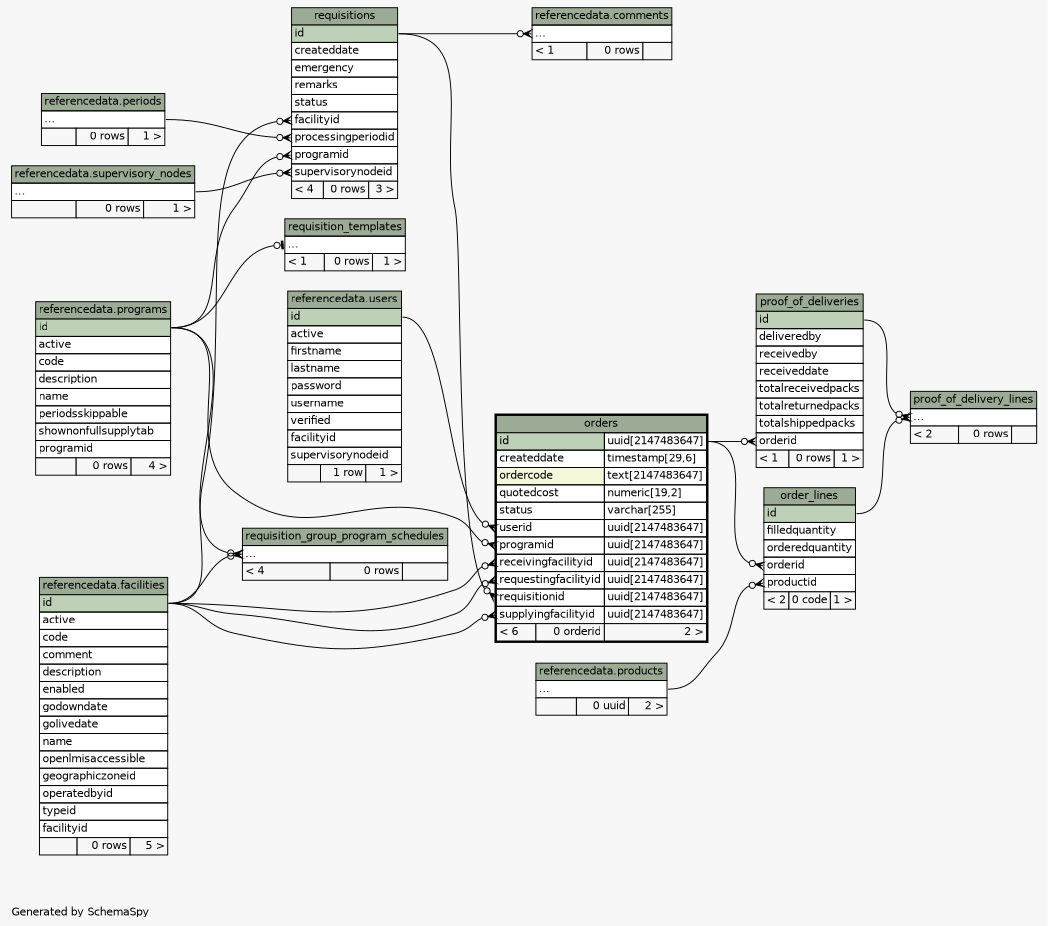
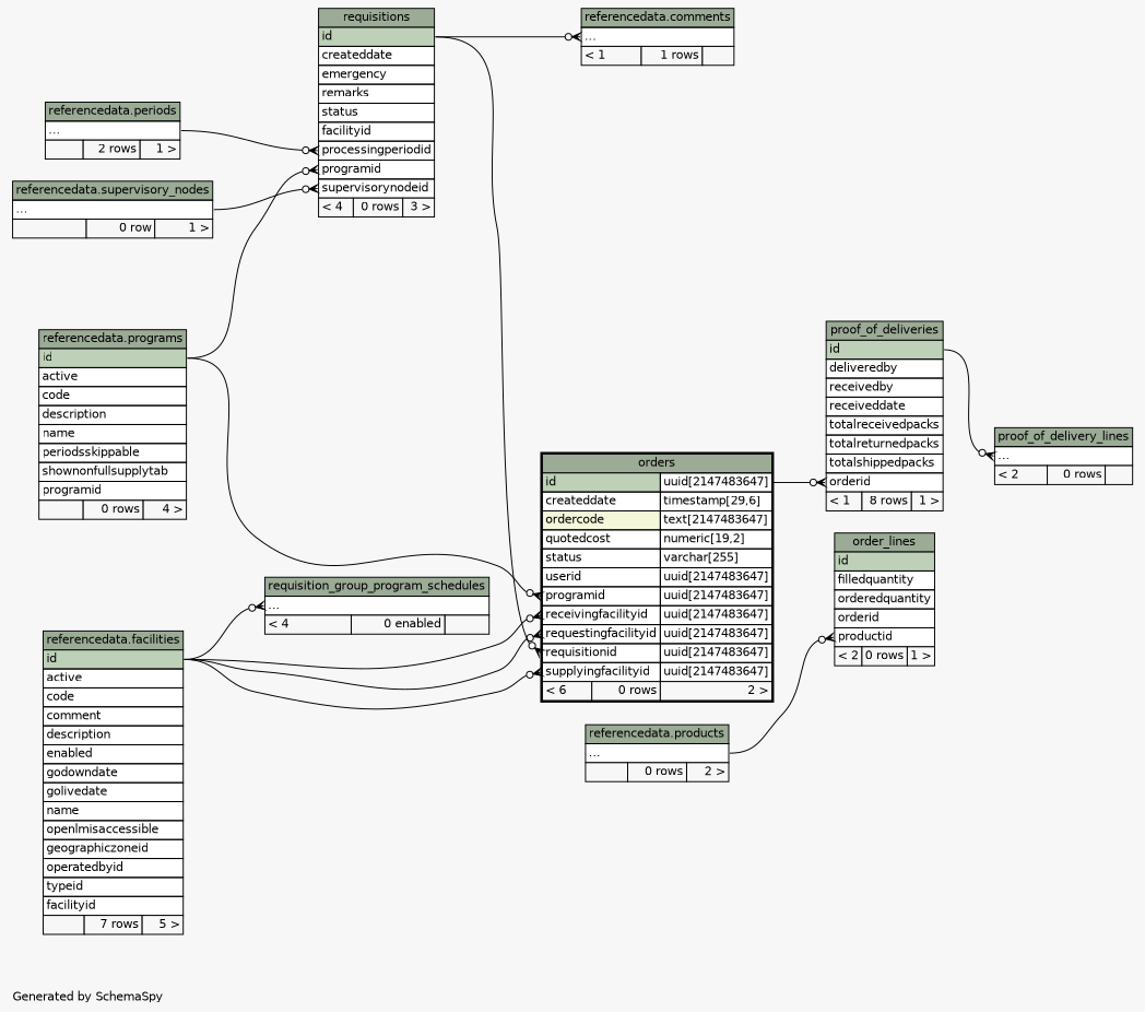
  digraph {
    bgcolor="#f7f7f7"
    fontname=Helvetica
    fontsize=11
    label="\nGenerated by SchemaSpy"
    labeljust=l
    nodesep=0.18
    rankdir=RL
    ranksep=0.46
    node [fontname=Helvetica fontsize=11 shape=plaintext]
    edge [arrowhead=none arrowsize=0.8 arrowtail=crowodot dir=back headport="id:e" tailport="elipses:w"]
-   n1 [label=<     <TABLE BORDER="0" CELLBORDER="1" CELLSPACING="0" BGCOLOR="#ffffff">       <TR><TD COLSPAN="3" BGCOLOR="#9bab96" ALIGN="CENTER">referencedata.comments</TD></TR>       <TR><TD PORT="elipses" COLSPAN="3" ALIGN="LEFT">...</TD></TR>       <TR><TD ALIGN="LEFT" BGCOLOR="#f7f7f7">&lt; 1</TD><TD ALIGN="RIGHT" BGCOLOR="#f7f7f7">0 rows</TD><TD ALIGN="RIGHT" BGCOLOR="#f7f7f7">  </TD></TR>     </TABLE>>]
+   n1 [label=<     <TABLE BORDER="0" CELLBORDER="1" CELLSPACING="0" BGCOLOR="#ffffff">       <TR><TD COLSPAN="3" BGCOLOR="#9bab96" ALIGN="CENTER">referencedata.comments</TD></TR>       <TR><TD PORT="elipses" COLSPAN="3" ALIGN="LEFT">...</TD></TR>       <TR><TD ALIGN="LEFT" BGCOLOR="#f7f7f7">&lt; 1</TD><TD ALIGN="RIGHT" BGCOLOR="#f7f7f7">1 rows</TD><TD ALIGN="RIGHT" BGCOLOR="#f7f7f7">  </TD></TR>     </TABLE>>]
    n2 [label=<     <TABLE BORDER="0" CELLBORDER="1" CELLSPACING="0" BGCOLOR="#ffffff">       <TR><TD COLSPAN="3" BGCOLOR="#9bab96" ALIGN="CENTER">requisitions</TD></TR>       <TR><TD PORT="id" COLSPAN="3" BGCOLOR="#bed1b8" ALIGN="LEFT">id</TD></TR>       <TR><TD PORT="createddate" COLSPAN="3" ALIGN="LEFT">createddate</TD></TR>       <TR><TD PORT="emergency" COLSPAN="3" ALIGN="LEFT">emergency</TD></TR>       <TR><TD PORT="remarks" COLSPAN="3" ALIGN="LEFT">remarks</TD></TR>       <TR><TD PORT="status" COLSPAN="3" ALIGN="LEFT">status</TD></TR>       <TR><TD PORT="facilityid" COLSPAN="3" ALIGN="LEFT">facilityid</TD></TR>       <TR><TD PORT="processingperiodid" COLSPAN="3" ALIGN="LEFT">processingperiodid</TD></TR>       <TR><TD PORT="programid" COLSPAN="3" ALIGN="LEFT">programid</TD></TR>       <TR><TD PORT="supervisorynodeid" COLSPAN="3" ALIGN="LEFT">supervisorynodeid</TD></TR>       <TR><TD ALIGN="LEFT" BGCOLOR="#f7f7f7">&lt; 4</TD><TD ALIGN="RIGHT" BGCOLOR="#f7f7f7">0 rows</TD><TD ALIGN="RIGHT" BGCOLOR="#f7f7f7">3 &gt;</TD></TR>     </TABLE>>]
    n3 [label=<     <TABLE BORDER="0" CELLBORDER="1" CELLSPACING="0" BGCOLOR="#ffffff">       <TR><TD COLSPAN="3" BGCOLOR="#9bab96" ALIGN="CENTER">referencedata.programs</TD></TR>       <TR><TD PORT="id" COLSPAN="3" BGCOLOR="#bed1b8" ALIGN="LEFT">id</TD></TR>       <TR><TD PORT="active" COLSPAN="3" ALIGN="LEFT">active</TD></TR>       <TR><TD PORT="code" COLSPAN="3" ALIGN="LEFT">code</TD></TR>       <TR><TD PORT="description" COLSPAN="3" ALIGN="LEFT">description</TD></TR>       <TR><TD PORT="name" COLSPAN="3" ALIGN="LEFT">name</TD></TR>       <TR><TD PORT="periodsskippable" COLSPAN="3" ALIGN="LEFT">periodsskippable</TD></TR>       <TR><TD PORT="shownonfullsupplytab" COLSPAN="3" ALIGN="LEFT">shownonfullsupplytab</TD></TR>       <TR><TD PORT="programid" COLSPAN="3" ALIGN="LEFT">programid</TD></TR>       <TR><TD ALIGN="LEFT" BGCOLOR="#f7f7f7">  </TD><TD ALIGN="RIGHT" BGCOLOR="#f7f7f7">0 rows</TD><TD ALIGN="RIGHT" BGCOLOR="#f7f7f7">4 &gt;</TD></TR>     </TABLE>>]
-   n4 [label=<     <TABLE BORDER="0" CELLBORDER="1" CELLSPACING="0" BGCOLOR="#ffffff">       <TR><TD COLSPAN="3" BGCOLOR="#9bab96" ALIGN="CENTER">referencedata.facilities</TD></TR>       <TR><TD PORT="id" COLSPAN="3" BGCOLOR="#bed1b8" ALIGN="LEFT">id</TD></TR>       <TR><TD PORT="active" COLSPAN="3" ALIGN="LEFT">active</TD></TR>       <TR><TD PORT="code" COLSPAN="3" ALIGN="LEFT">code</TD></TR>       <TR><TD PORT="comment" COLSPAN="3" ALIGN="LEFT">comment</TD></TR>       <TR><TD PORT="description" COLSPAN="3" ALIGN="LEFT">description</TD></TR>       <TR><TD PORT="enabled" COLSPAN="3" ALIGN="LEFT">enabled</TD></TR>       <TR><TD PORT="godowndate" COLSPAN="3" ALIGN="LEFT">godowndate</TD></TR>       <TR><TD PORT="golivedate" COLSPAN="3" ALIGN="LEFT">golivedate</TD></TR>       <TR><TD PORT="name" COLSPAN="3" ALIGN="LEFT">name</TD></TR>       <TR><TD PORT="openlmisaccessible" COLSPAN="3" ALIGN="LEFT">openlmisaccessible</TD></TR>       <TR><TD PORT="geographiczoneid" COLSPAN="3" ALIGN="LEFT">geographiczoneid</TD></TR>       <TR><TD PORT="operatedbyid" COLSPAN="3" ALIGN="LEFT">operatedbyid</TD></TR>       <TR><TD PORT="typeid" COLSPAN="3" ALIGN="LEFT">typeid</TD></TR>       <TR><TD PORT="facilityid" COLSPAN="3" ALIGN="LEFT">facilityid</TD></TR>       <TR><TD ALIGN="LEFT" BGCOLOR="#f7f7f7">  </TD><TD ALIGN="RIGHT" BGCOLOR="#f7f7f7">0 rows</TD><TD ALIGN="RIGHT" BGCOLOR="#f7f7f7">5 &gt;</TD></TR>     </TABLE>>]
-   n5 [label=<     <TABLE BORDER="0" CELLBORDER="1" CELLSPACING="0" BGCOLOR="#ffffff">       <TR><TD COLSPAN="3" BGCOLOR="#9bab96" ALIGN="CENTER">referencedata.periods</TD></TR>       <TR><TD PORT="elipses" COLSPAN="3" ALIGN="LEFT">...</TD></TR>       <TR><TD ALIGN="LEFT" BGCOLOR="#f7f7f7">  </TD><TD ALIGN="RIGHT" BGCOLOR="#f7f7f7">0 rows</TD><TD ALIGN="RIGHT" BGCOLOR="#f7f7f7">1 &gt;</TD></TR>     </TABLE>>]
-   n6 [label=<     <TABLE BORDER="0" CELLBORDER="1" CELLSPACING="0" BGCOLOR="#ffffff">       <TR><TD COLSPAN="3" BGCOLOR="#9bab96" ALIGN="CENTER">referencedata.supervisory_nodes</TD></TR>       <TR><TD PORT="elipses" COLSPAN="3" ALIGN="LEFT">...</TD></TR>       <TR><TD ALIGN="LEFT" BGCOLOR="#f7f7f7">  </TD><TD ALIGN="RIGHT" BGCOLOR="#f7f7f7">0 rows</TD><TD ALIGN="RIGHT" BGCOLOR="#f7f7f7">1 &gt;</TD></TR>     </TABLE>>]
-   n7 [label=<     <TABLE BORDER="0" CELLBORDER="1" CELLSPACING="0" BGCOLOR="#ffffff">       <TR><TD COLSPAN="3" BGCOLOR="#9bab96" ALIGN="CENTER">order_lines</TD></TR>       <TR><TD PORT="id" COLSPAN="3" BGCOLOR="#bed1b8" ALIGN="LEFT">id</TD></TR>       <TR><TD PORT="filledquantity" COLSPAN="3" ALIGN="LEFT">filledquantity</TD></TR>       <TR><TD PORT="orderedquantity" COLSPAN="3" ALIGN="LEFT">orderedquantity</TD></TR>       <TR><TD PORT="orderid" COLSPAN="3" ALIGN="LEFT">orderid</TD></TR>       <TR><TD PORT="productid" COLSPAN="3" ALIGN="LEFT">productid</TD></TR>       <TR><TD ALIGN="LEFT" BGCOLOR="#f7f7f7">&lt; 2</TD><TD ALIGN="RIGHT" BGCOLOR="#f7f7f7">0 code</TD><TD ALIGN="RIGHT" BGCOLOR="#f7f7f7">1 &gt;</TD></TR>     </TABLE>>]
-   n8 [label=<     <TABLE BORDER="2" CELLBORDER="1" CELLSPACING="0" BGCOLOR="#ffffff">       <TR><TD COLSPAN="3" BGCOLOR="#9bab96" ALIGN="CENTER">orders</TD></TR>       <TR><TD PORT="id" COLSPAN="2" BGCOLOR="#bed1b8" ALIGN="LEFT">id</TD><TD PORT="id.type" ALIGN="LEFT">uuid[2147483647]</TD></TR>       <TR><TD PORT="createddate" COLSPAN="2" ALIGN="LEFT">createddate</TD><TD PORT="createddate.type" ALIGN="LEFT">timestamp[29,6]</TD></TR>       <TR><TD PORT="ordercode" COLSPAN="2" BGCOLOR="#f4f7da" ALIGN="LEFT">ordercode</TD><TD PORT="ordercode.type" ALIGN="LEFT">text[2147483647]</TD></TR>       <TR><TD PORT="quotedcost" COLSPAN="2" ALIGN="LEFT">quotedcost</TD><TD PORT="quotedcost.type" ALIGN="LEFT">numeric[19,2]</TD></TR>       <TR><TD PORT="status" COLSPAN="2" ALIGN="LEFT">status</TD><TD PORT="status.type" ALIGN="LEFT">varchar[255]</TD></TR>       <TR><TD PORT="userid" COLSPAN="2" ALIGN="LEFT">userid</TD><TD PORT="userid.type" ALIGN="LEFT">uuid[2147483647]</TD></TR>       <TR><TD PORT="programid" COLSPAN="2" ALIGN="LEFT">programid</TD><TD PORT="programid.type" ALIGN="LEFT">uuid[2147483647]</TD></TR>       <TR><TD PORT="receivingfacilityid" COLSPAN="2" ALIGN="LEFT">receivingfacilityid</TD><TD PORT="receivingfacilityid.type" ALIGN="LEFT">uuid[2147483647]</TD></TR>       <TR><TD PORT="requestingfacilityid" COLSPAN="2" ALIGN="LEFT">requestingfacilityid</TD><TD PORT="requestingfacilityid.type" ALIGN="LEFT">uuid[2147483647]</TD></TR>       <TR><TD PORT="requisitionid" COLSPAN="2" ALIGN="LEFT">requisitionid</TD><TD PORT="requisitionid.type" ALIGN="LEFT">uuid[2147483647]</TD></TR>       <TR><TD PORT="supplyingfacilityid" COLSPAN="2" ALIGN="LEFT">supplyingfacilityid</TD><TD PORT="supplyingfacilityid.type" ALIGN="LEFT">uuid[2147483647]</TD></TR>       <TR><TD ALIGN="LEFT" BGCOLOR="#f7f7f7">&lt; 6</TD><TD ALIGN="RIGHT" BGCOLOR="#f7f7f7">0 orderid</TD><TD ALIGN="RIGHT" BGCOLOR="#f7f7f7">2 &gt;</TD></TR>     </TABLE>>]
-   n9 [label=<     <TABLE BORDER="0" CELLBORDER="1" CELLSPACING="0" BGCOLOR="#ffffff">       <TR><TD COLSPAN="3" BGCOLOR="#9bab96" ALIGN="CENTER">referencedata.products</TD></TR>       <TR><TD PORT="elipses" COLSPAN="3" ALIGN="LEFT">...</TD></TR>       <TR><TD ALIGN="LEFT" BGCOLOR="#f7f7f7">  </TD><TD ALIGN="RIGHT" BGCOLOR="#f7f7f7">0 uuid</TD><TD ALIGN="RIGHT" BGCOLOR="#f7f7f7">2 &gt;</TD></TR>     </TABLE>>]
-   n10 [label=<     <TABLE BORDER="0" CELLBORDER="1" CELLSPACING="0" BGCOLOR="#ffffff">       <TR><TD COLSPAN="3" BGCOLOR="#9bab96" ALIGN="CENTER">referencedata.users</TD></TR>       <TR><TD PORT="id" COLSPAN="3" BGCOLOR="#bed1b8" ALIGN="LEFT">id</TD></TR>       <TR><TD PORT="active" COLSPAN="3" ALIGN="LEFT">active</TD></TR>       <TR><TD PORT="firstname" COLSPAN="3" ALIGN="LEFT">firstname</TD></TR>       <TR><TD PORT="lastname" COLSPAN="3" ALIGN="LEFT">lastname</TD></TR>       <TR><TD PORT="password" COLSPAN="3" ALIGN="LEFT">password</TD></TR>       <TR><TD PORT="username" COLSPAN="3" ALIGN="LEFT">username</TD></TR>       <TR><TD PORT="verified" COLSPAN="3" ALIGN="LEFT">verified</TD></TR>       <TR><TD PORT="facilityid" COLSPAN="3" ALIGN="LEFT">facilityid</TD></TR>       <TR><TD PORT="supervisorynodeid" COLSPAN="3" ALIGN="LEFT">supervisorynodeid</TD></TR>       <TR><TD ALIGN="LEFT" BGCOLOR="#f7f7f7">  </TD><TD ALIGN="RIGHT" BGCOLOR="#f7f7f7">1 row</TD><TD ALIGN="RIGHT" BGCOLOR="#f7f7f7">1 &gt;</TD></TR>     </TABLE>>]
-   n11 [label=<     <TABLE BORDER="0" CELLBORDER="1" CELLSPACING="0" BGCOLOR="#ffffff">       <TR><TD COLSPAN="3" BGCOLOR="#9bab96" ALIGN="CENTER">proof_of_deliveries</TD></TR>       <TR><TD PORT="id" COLSPAN="3" BGCOLOR="#bed1b8" ALIGN="LEFT">id</TD></TR>       <TR><TD PORT="deliveredby" COLSPAN="3" ALIGN="LEFT">deliveredby</TD></TR>       <TR><TD PORT="receivedby" COLSPAN="3" ALIGN="LEFT">receivedby</TD></TR>       <TR><TD PORT="receiveddate" COLSPAN="3" ALIGN="LEFT">receiveddate</TD></TR>       <TR><TD PORT="totalreceivedpacks" COLSPAN="3" ALIGN="LEFT">totalreceivedpacks</TD></TR>       <TR><TD PORT="totalreturnedpacks" COLSPAN="3" ALIGN="LEFT">totalreturnedpacks</TD></TR>       <TR><TD PORT="totalshippedpacks" COLSPAN="3" ALIGN="LEFT">totalshippedpacks</TD></TR>       <TR><TD PORT="orderid" COLSPAN="3" ALIGN="LEFT">orderid</TD></TR>       <TR><TD ALIGN="LEFT" BGCOLOR="#f7f7f7">&lt; 1</TD><TD ALIGN="RIGHT" BGCOLOR="#f7f7f7">0 rows</TD><TD ALIGN="RIGHT" BGCOLOR="#f7f7f7">1 &gt;</TD></TR>     </TABLE>>]
+   n4 [label=<     <TABLE BORDER="0" CELLBORDER="1" CELLSPACING="0" BGCOLOR="#ffffff">       <TR><TD COLSPAN="3" BGCOLOR="#9bab96" ALIGN="CENTER">referencedata.facilities</TD></TR>       <TR><TD PORT="id" COLSPAN="3" BGCOLOR="#bed1b8" ALIGN="LEFT">id</TD></TR>       <TR><TD PORT="active" COLSPAN="3" ALIGN="LEFT">active</TD></TR>       <TR><TD PORT="code" COLSPAN="3" ALIGN="LEFT">code</TD></TR>       <TR><TD PORT="comment" COLSPAN="3" ALIGN="LEFT">comment</TD></TR>       <TR><TD PORT="description" COLSPAN="3" ALIGN="LEFT">description</TD></TR>       <TR><TD PORT="enabled" COLSPAN="3" ALIGN="LEFT">enabled</TD></TR>       <TR><TD PORT="godowndate" COLSPAN="3" ALIGN="LEFT">godowndate</TD></TR>       <TR><TD PORT="golivedate" COLSPAN="3" ALIGN="LEFT">golivedate</TD></TR>       <TR><TD PORT="name" COLSPAN="3" ALIGN="LEFT">name</TD></TR>       <TR><TD PORT="openlmisaccessible" COLSPAN="3" ALIGN="LEFT">openlmisaccessible</TD></TR>       <TR><TD PORT="geographiczoneid" COLSPAN="3" ALIGN="LEFT">geographiczoneid</TD></TR>       <TR><TD PORT="operatedbyid" COLSPAN="3" ALIGN="LEFT">operatedbyid</TD></TR>       <TR><TD PORT="typeid" COLSPAN="3" ALIGN="LEFT">typeid</TD></TR>       <TR><TD PORT="facilityid" COLSPAN="3" ALIGN="LEFT">facilityid</TD></TR>       <TR><TD ALIGN="LEFT" BGCOLOR="#f7f7f7">  </TD><TD ALIGN="RIGHT" BGCOLOR="#f7f7f7">7 rows</TD><TD ALIGN="RIGHT" BGCOLOR="#f7f7f7">5 &gt;</TD></TR>     </TABLE>>]
+   n5 [label=<     <TABLE BORDER="0" CELLBORDER="1" CELLSPACING="0" BGCOLOR="#ffffff">       <TR><TD COLSPAN="3" BGCOLOR="#9bab96" ALIGN="CENTER">referencedata.periods</TD></TR>       <TR><TD PORT="elipses" COLSPAN="3" ALIGN="LEFT">...</TD></TR>       <TR><TD ALIGN="LEFT" BGCOLOR="#f7f7f7">  </TD><TD ALIGN="RIGHT" BGCOLOR="#f7f7f7">2 rows</TD><TD ALIGN="RIGHT" BGCOLOR="#f7f7f7">1 &gt;</TD></TR>     </TABLE>>]
+   n6 [label=<     <TABLE BORDER="0" CELLBORDER="1" CELLSPACING="0" BGCOLOR="#ffffff">       <TR><TD COLSPAN="3" BGCOLOR="#9bab96" ALIGN="CENTER">referencedata.supervisory_nodes</TD></TR>       <TR><TD PORT="elipses" COLSPAN="3" ALIGN="LEFT">...</TD></TR>       <TR><TD ALIGN="LEFT" BGCOLOR="#f7f7f7">  </TD><TD ALIGN="RIGHT" BGCOLOR="#f7f7f7">0 row</TD><TD ALIGN="RIGHT" BGCOLOR="#f7f7f7">1 &gt;</TD></TR>     </TABLE>>]
+   n7 [label=<     <TABLE BORDER="0" CELLBORDER="1" CELLSPACING="0" BGCOLOR="#ffffff">       <TR><TD COLSPAN="3" BGCOLOR="#9bab96" ALIGN="CENTER">order_lines</TD></TR>       <TR><TD PORT="id" COLSPAN="3" BGCOLOR="#bed1b8" ALIGN="LEFT">id</TD></TR>       <TR><TD PORT="filledquantity" COLSPAN="3" ALIGN="LEFT">filledquantity</TD></TR>       <TR><TD PORT="orderedquantity" COLSPAN="3" ALIGN="LEFT">orderedquantity</TD></TR>       <TR><TD PORT="orderid" COLSPAN="3" ALIGN="LEFT">orderid</TD></TR>       <TR><TD PORT="productid" COLSPAN="3" ALIGN="LEFT">productid</TD></TR>       <TR><TD ALIGN="LEFT" BGCOLOR="#f7f7f7">&lt; 2</TD><TD ALIGN="RIGHT" BGCOLOR="#f7f7f7">0 rows</TD><TD ALIGN="RIGHT" BGCOLOR="#f7f7f7">1 &gt;</TD></TR>     </TABLE>>]
+   n8 [label=<     <TABLE BORDER="2" CELLBORDER="1" CELLSPACING="0" BGCOLOR="#ffffff">       <TR><TD COLSPAN="3" BGCOLOR="#9bab96" ALIGN="CENTER">orders</TD></TR>       <TR><TD PORT="id" COLSPAN="2" BGCOLOR="#bed1b8" ALIGN="LEFT">id</TD><TD PORT="id.type" ALIGN="LEFT">uuid[2147483647]</TD></TR>       <TR><TD PORT="createddate" COLSPAN="2" ALIGN="LEFT">createddate</TD><TD PORT="createddate.type" ALIGN="LEFT">timestamp[29,6]</TD></TR>       <TR><TD PORT="ordercode" COLSPAN="2" BGCOLOR="#f4f7da" ALIGN="LEFT">ordercode</TD><TD PORT="ordercode.type" ALIGN="LEFT">text[2147483647]</TD></TR>       <TR><TD PORT="quotedcost" COLSPAN="2" ALIGN="LEFT">quotedcost</TD><TD PORT="quotedcost.type" ALIGN="LEFT">numeric[19,2]</TD></TR>       <TR><TD PORT="status" COLSPAN="2" ALIGN="LEFT">status</TD><TD PORT="status.type" ALIGN="LEFT">varchar[255]</TD></TR>       <TR><TD PORT="userid" COLSPAN="2" ALIGN="LEFT">userid</TD><TD PORT="userid.type" ALIGN="LEFT">uuid[2147483647]</TD></TR>       <TR><TD PORT="programid" COLSPAN="2" ALIGN="LEFT">programid</TD><TD PORT="programid.type" ALIGN="LEFT">uuid[2147483647]</TD></TR>       <TR><TD PORT="receivingfacilityid" COLSPAN="2" ALIGN="LEFT">receivingfacilityid</TD><TD PORT="receivingfacilityid.type" ALIGN="LEFT">uuid[2147483647]</TD></TR>       <TR><TD PORT="requestingfacilityid" COLSPAN="2" ALIGN="LEFT">requestingfacilityid</TD><TD PORT="requestingfacilityid.type" ALIGN="LEFT">uuid[2147483647]</TD></TR>       <TR><TD PORT="requisitionid" COLSPAN="2" ALIGN="LEFT">requisitionid</TD><TD PORT="requisitionid.type" ALIGN="LEFT">uuid[2147483647]</TD></TR>       <TR><TD PORT="supplyingfacilityid" COLSPAN="2" ALIGN="LEFT">supplyingfacilityid</TD><TD PORT="supplyingfacilityid.type" ALIGN="LEFT">uuid[2147483647]</TD></TR>       <TR><TD ALIGN="LEFT" BGCOLOR="#f7f7f7">&lt; 6</TD><TD ALIGN="RIGHT" BGCOLOR="#f7f7f7">0 rows</TD><TD ALIGN="RIGHT" BGCOLOR="#f7f7f7">2 &gt;</TD></TR>     </TABLE>>]
+   n9 [label=<     <TABLE BORDER="0" CELLBORDER="1" CELLSPACING="0" BGCOLOR="#ffffff">       <TR><TD COLSPAN="3" BGCOLOR="#9bab96" ALIGN="CENTER">referencedata.products</TD></TR>       <TR><TD PORT="elipses" COLSPAN="3" ALIGN="LEFT">...</TD></TR>       <TR><TD ALIGN="LEFT" BGCOLOR="#f7f7f7">  </TD><TD ALIGN="RIGHT" BGCOLOR="#f7f7f7">0 rows</TD><TD ALIGN="RIGHT" BGCOLOR="#f7f7f7">2 &gt;</TD></TR>     </TABLE>>]
+   n11 [label=<     <TABLE BORDER="0" CELLBORDER="1" CELLSPACING="0" BGCOLOR="#ffffff">       <TR><TD COLSPAN="3" BGCOLOR="#9bab96" ALIGN="CENTER">proof_of_deliveries</TD></TR>       <TR><TD PORT="id" COLSPAN="3" BGCOLOR="#bed1b8" ALIGN="LEFT">id</TD></TR>       <TR><TD PORT="deliveredby" COLSPAN="3" ALIGN="LEFT">deliveredby</TD></TR>       <TR><TD PORT="receivedby" COLSPAN="3" ALIGN="LEFT">receivedby</TD></TR>       <TR><TD PORT="receiveddate" COLSPAN="3" ALIGN="LEFT">receiveddate</TD></TR>       <TR><TD PORT="totalreceivedpacks" COLSPAN="3" ALIGN="LEFT">totalreceivedpacks</TD></TR>       <TR><TD PORT="totalreturnedpacks" COLSPAN="3" ALIGN="LEFT">totalreturnedpacks</TD></TR>       <TR><TD PORT="totalshippedpacks" COLSPAN="3" ALIGN="LEFT">totalshippedpacks</TD></TR>       <TR><TD PORT="orderid" COLSPAN="3" ALIGN="LEFT">orderid</TD></TR>       <TR><TD ALIGN="LEFT" BGCOLOR="#f7f7f7">&lt; 1</TD><TD ALIGN="RIGHT" BGCOLOR="#f7f7f7">8 rows</TD><TD ALIGN="RIGHT" BGCOLOR="#f7f7f7">1 &gt;</TD></TR>     </TABLE>>]
    n12 [label=<     <TABLE BORDER="0" CELLBORDER="1" CELLSPACING="0" BGCOLOR="#ffffff">       <TR><TD COLSPAN="3" BGCOLOR="#9bab96" ALIGN="CENTER">proof_of_delivery_lines</TD></TR>       <TR><TD PORT="elipses" COLSPAN="3" ALIGN="LEFT">...</TD></TR>       <TR><TD ALIGN="LEFT" BGCOLOR="#f7f7f7">&lt; 2</TD><TD ALIGN="RIGHT" BGCOLOR="#f7f7f7">0 rows</TD><TD ALIGN="RIGHT" BGCOLOR="#f7f7f7">  </TD></TR>     </TABLE>>]
-   n13 [label=<     <TABLE BORDER="0" CELLBORDER="1" CELLSPACING="0" BGCOLOR="#ffffff">       <TR><TD COLSPAN="3" BGCOLOR="#9bab96" ALIGN="CENTER">requisition_group_program_schedules</TD></TR>       <TR><TD PORT="elipses" COLSPAN="3" ALIGN="LEFT">...</TD></TR>       <TR><TD ALIGN="LEFT" BGCOLOR="#f7f7f7">&lt; 4</TD><TD ALIGN="RIGHT" BGCOLOR="#f7f7f7">0 rows</TD><TD ALIGN="RIGHT" BGCOLOR="#f7f7f7">  </TD></TR>     </TABLE>>]
-   n14 [label=<     <TABLE BORDER="0" CELLBORDER="1" CELLSPACING="0" BGCOLOR="#ffffff">       <TR><TD COLSPAN="3" BGCOLOR="#9bab96" ALIGN="CENTER">requisition_templates</TD></TR>       <TR><TD PORT="elipses" COLSPAN="3" ALIGN="LEFT">...</TD></TR>       <TR><TD ALIGN="LEFT" BGCOLOR="#f7f7f7">&lt; 1</TD><TD ALIGN="RIGHT" BGCOLOR="#f7f7f7">0 rows</TD><TD ALIGN="RIGHT" BGCOLOR="#f7f7f7">1 &gt;</TD></TR>     </TABLE>>]
+   n13 [label=<     <TABLE BORDER="0" CELLBORDER="1" CELLSPACING="0" BGCOLOR="#ffffff">       <TR><TD COLSPAN="3" BGCOLOR="#9bab96" ALIGN="CENTER">requisition_group_program_schedules</TD></TR>       <TR><TD PORT="elipses" COLSPAN="3" ALIGN="LEFT">...</TD></TR>       <TR><TD ALIGN="LEFT" BGCOLOR="#f7f7f7">&lt; 4</TD><TD ALIGN="RIGHT" BGCOLOR="#f7f7f7">0 enabled</TD><TD ALIGN="RIGHT" BGCOLOR="#f7f7f7">  </TD></TR>     </TABLE>>]
    n1 -> n2
    n2 -> n3 [tailport="programid:w"]
-   n2 -> n4 [tailport="facilityid:w"]
    n2 -> n5 [headport="elipses:e" tailport="processingperiodid:w"]
    n2 -> n6 [headport="elipses:e" tailport="supervisorynodeid:w"]
-   n7 -> n8 [headport="id.type:e" tailport="orderid:w"]
    n7 -> n9 [headport="elipses:e" tailport="productid:w"]
    n8 -> n2 [tailport="requisitionid:w"]
    n8 -> n3 [tailport="programid:w"]
    n8 -> n4 [tailport="receivingfacilityid:w"]
    n8 -> n4 [tailport="requestingfacilityid:w"]
    n8 -> n4 [tailport="supplyingfacilityid:w"]
-   n8 -> n10 [tailport="userid:w"]
    n11 -> n8 [headport="id.type:e" tailport="orderid:w"]
-   n12 -> n7
    n12 -> n11
-   n13 -> n3
    n13 -> n4
-   n14 -> n3 [arrowtail=teeodot]
  }
